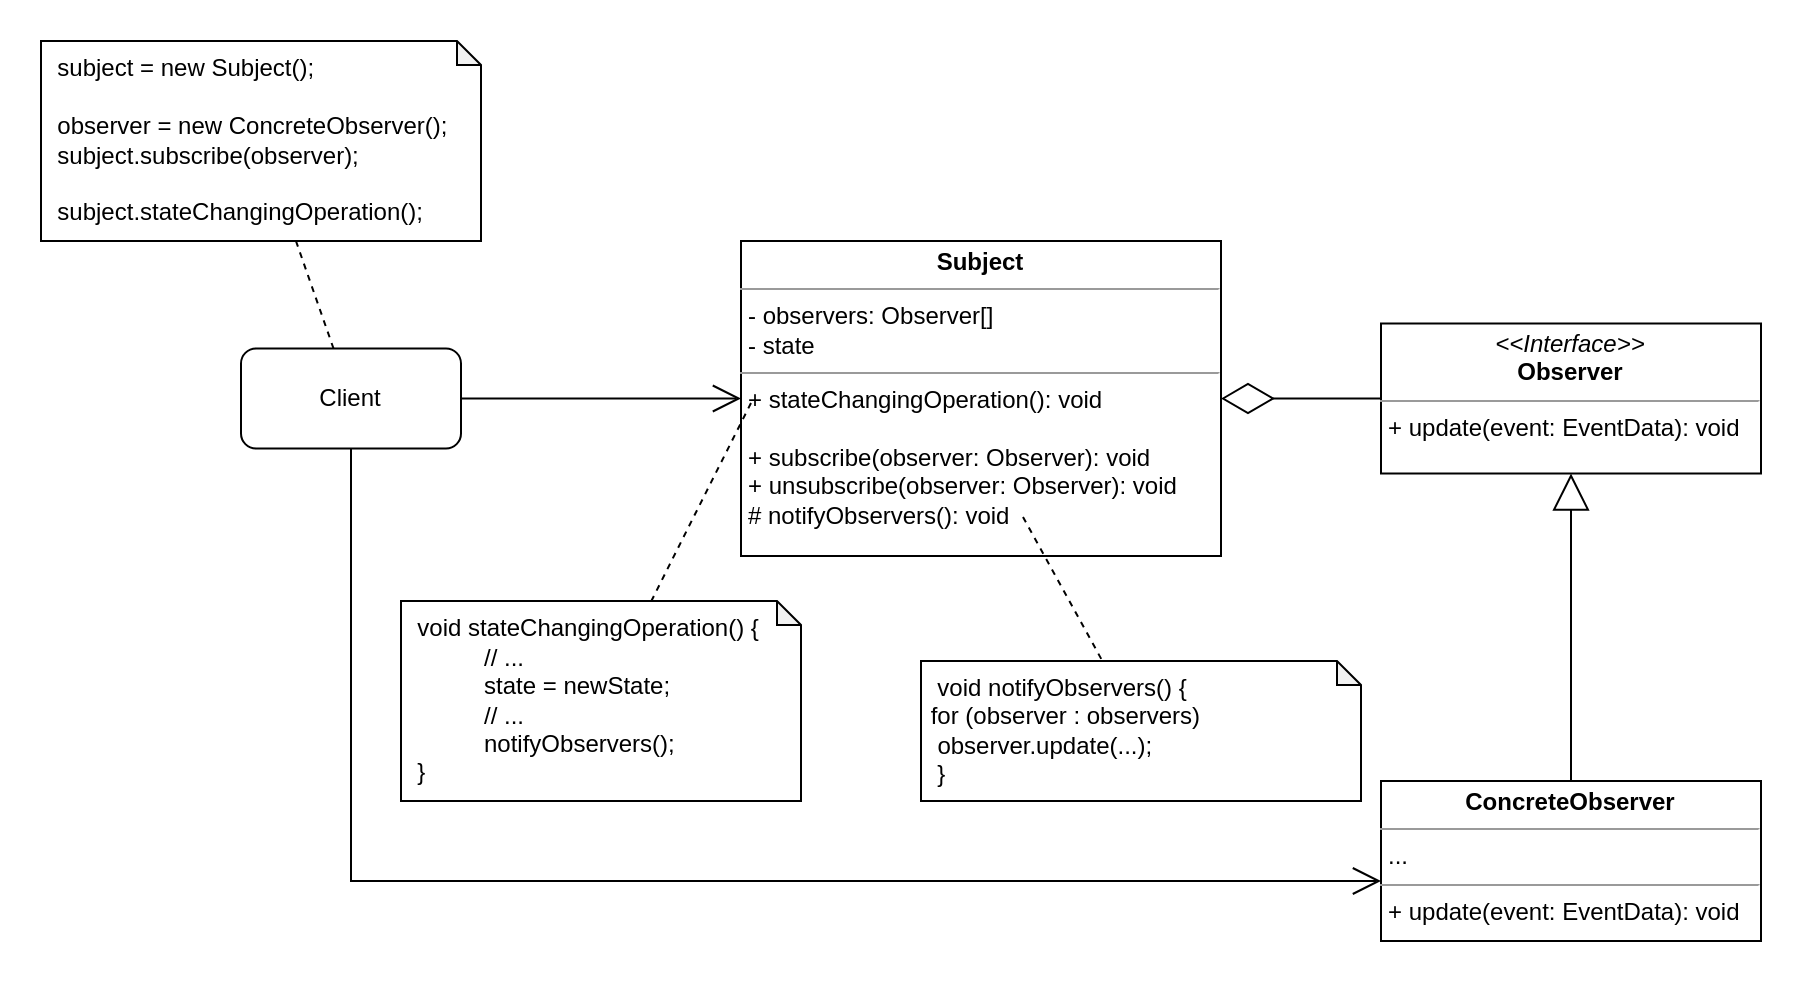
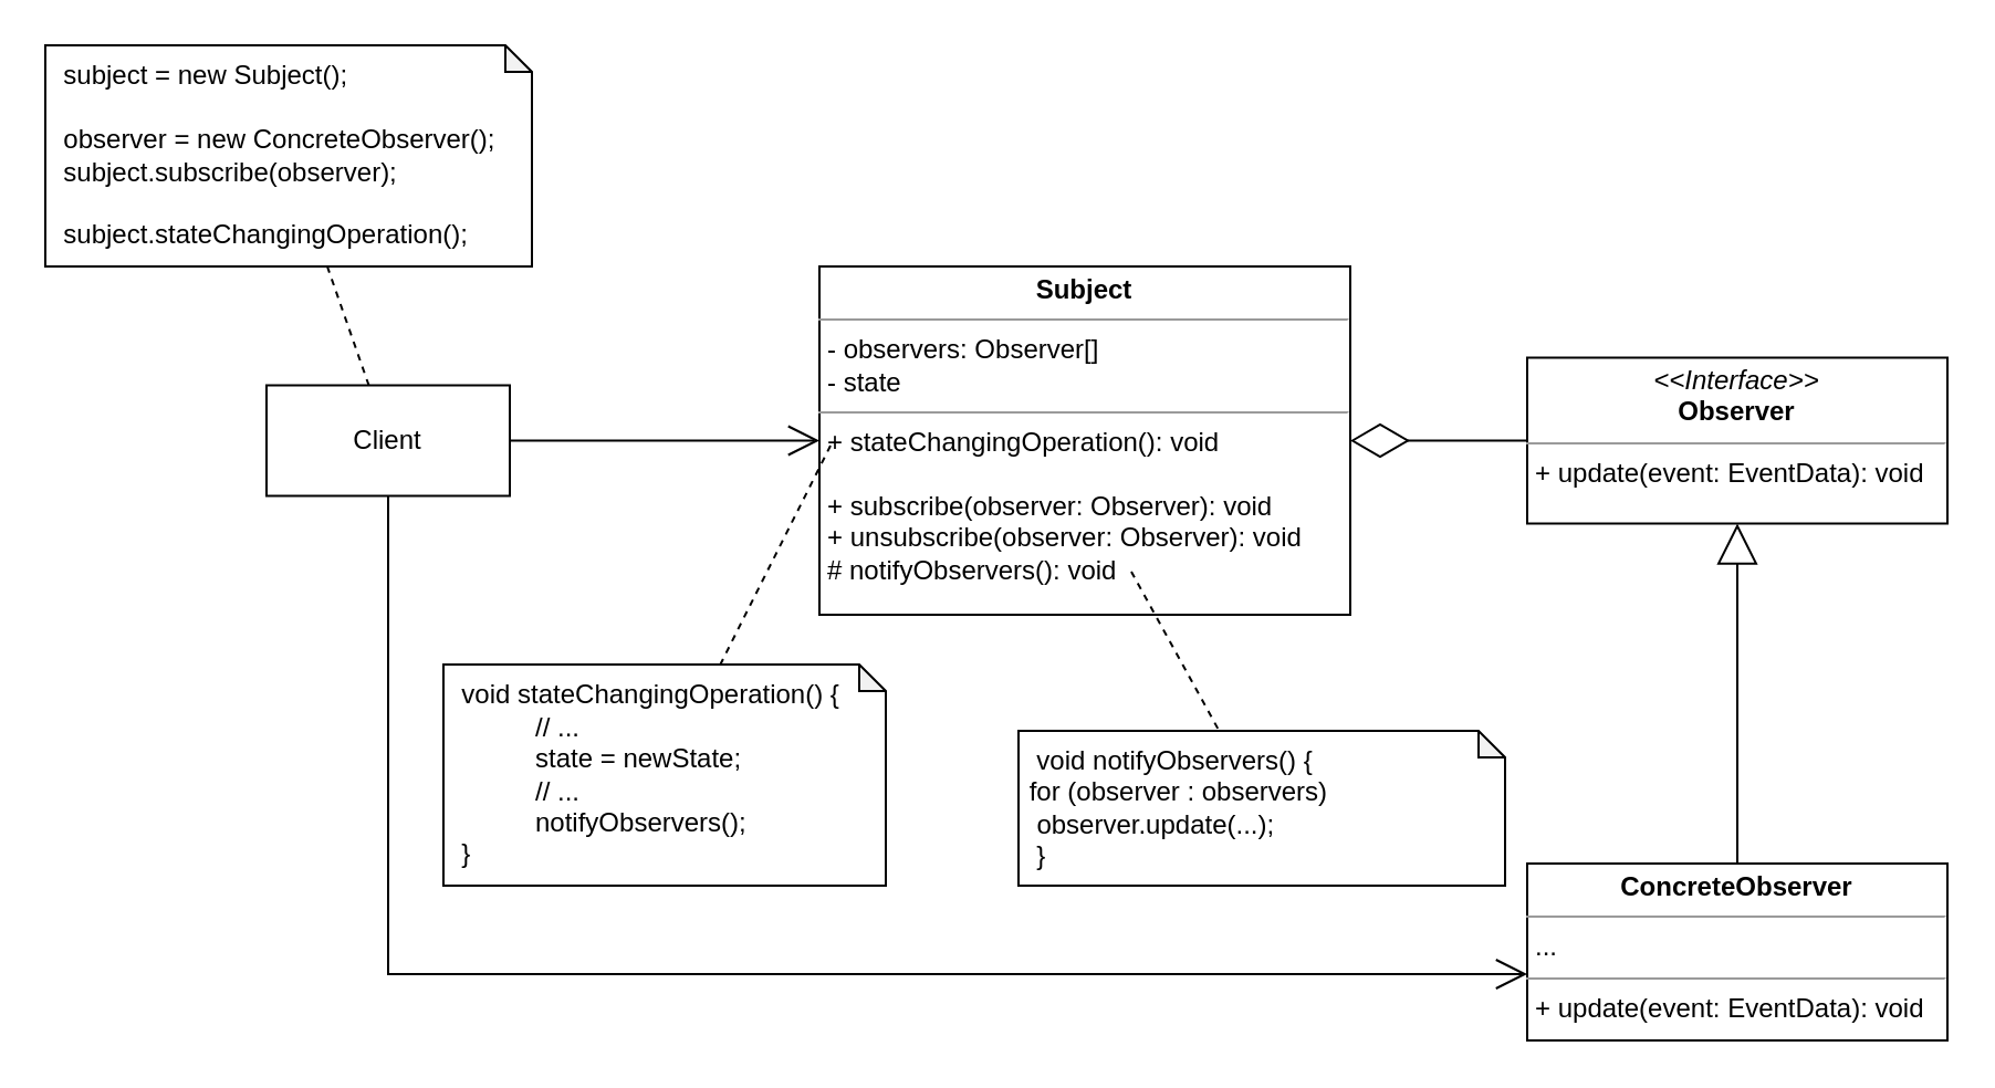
  <mxCell id="0" />
  <mxCell id="1" parent="0" />
  <mxCell id="2" value="&lt;p style=&quot;margin:0px;margin-top:4px;text-align:center;&quot;&gt;&lt;b&gt;Subject&lt;/b&gt;&lt;br&gt;&lt;/p&gt;&lt;hr size=&quot;1&quot;&gt;&lt;p style=&quot;margin:0px;margin-left:4px;&quot;&gt;- observers: Observer[]&lt;/p&gt;&lt;p style=&quot;margin:0px;margin-left:4px;&quot;&gt;- state&lt;/p&gt;&lt;hr size=&quot;1&quot;&gt;&lt;p style=&quot;margin:0px;margin-left:4px;&quot;&gt;+ stateChangingOperation(): void&lt;br&gt;&lt;/p&gt;&lt;p style=&quot;margin:0px;margin-left:4px;&quot;&gt;&lt;br&gt;&lt;/p&gt;&lt;p style=&quot;margin:0px;margin-left:4px;&quot;&gt;+ subscribe(observer: Observer): void&lt;/p&gt;&lt;p style=&quot;margin:0px;margin-left:4px;&quot;&gt;+ unsubscribe(observer: Observer): void&lt;/p&gt;&lt;p style=&quot;margin:0px;margin-left:4px;&quot;&gt;# notifyObservers(): void&lt;/p&gt;" style="verticalAlign=top;align=left;overflow=fill;fontSize=12;fontFamily=Helvetica;html=1;whiteSpace=wrap;" parent="1" vertex="1"><mxGeometry x="370" y="120" width="240" height="157.5" as="geometry" /></mxCell>
  <mxCell id="3" value="&lt;p style=&quot;margin:0px;margin-top:4px;text-align:center;&quot;&gt;&lt;b&gt;ConcreteObserver&lt;/b&gt;&lt;br&gt;&lt;/p&gt;&lt;hr size=&quot;1&quot;&gt;&lt;p style=&quot;margin:0px;margin-left:4px;&quot;&gt;...&lt;/p&gt;&lt;hr size=&quot;1&quot;&gt;&lt;p style=&quot;margin:0px;margin-left:4px;&quot;&gt;+ update(event: EventData): void&lt;br&gt;&lt;/p&gt;" style="verticalAlign=top;align=left;overflow=fill;fontSize=12;fontFamily=Helvetica;html=1;whiteSpace=wrap;" parent="1" vertex="1"><mxGeometry x="690" y="390" width="190" height="80" as="geometry" /></mxCell>
  <mxCell id="4" value="&lt;p style=&quot;margin:0px;margin-top:4px;text-align:center;&quot;&gt;&lt;i&gt;&amp;lt;&amp;lt;Interface&amp;gt;&amp;gt;&lt;/i&gt;&lt;br&gt;&lt;b&gt;Observer&lt;/b&gt;&lt;br&gt;&lt;/p&gt;&lt;hr size=&quot;1&quot;&gt;&lt;p style=&quot;margin:0px;margin-left:4px;&quot;&gt;&lt;/p&gt;&lt;p style=&quot;margin:0px;margin-left:4px;&quot;&gt;+ update(event: EventData): void&lt;br&gt;&lt;/p&gt;" style="verticalAlign=top;align=left;overflow=fill;fontSize=12;fontFamily=Helvetica;html=1;whiteSpace=wrap;" vertex="1" parent="1"><mxGeometry x="690" y="161.25" width="190" height="75" as="geometry" /></mxCell>
  <mxCell id="5" value="" style="endArrow=diamondThin;endFill=0;endSize=24;html=1;rounded=0;" edge="1" parent="1" source="4" target="2"><mxGeometry width="160" relative="1" as="geometry"><mxPoint x="540" y="216.25" as="sourcePoint" /><mxPoint x="700" y="216.25" as="targetPoint" /></mxGeometry></mxCell>
- <mxCell id="6" value="Client" style="html=1;whiteSpace=wrap;rounded=1;" vertex="1" parent="1"><mxGeometry x="120" y="173.75" width="110" height="50" as="geometry" /></mxCell>
+ <mxCell id="6" value="Client" style="html=1;whiteSpace=wrap;" vertex="1" parent="1"><mxGeometry x="120" y="173.75" width="110" height="50" as="geometry" /></mxCell>
  <mxCell id="7" value="" style="endArrow=open;endFill=1;endSize=12;html=1;rounded=0;" edge="1" parent="1" source="6" target="2"><mxGeometry width="160" relative="1" as="geometry"><mxPoint x="250" y="216.25" as="sourcePoint" /><mxPoint x="410" y="216.25" as="targetPoint" /></mxGeometry></mxCell>
  <mxCell id="8" value="" style="endArrow=open;endFill=1;endSize=12;html=1;rounded=0;edgeStyle=orthogonalEdgeStyle;" edge="1" parent="1" source="6" target="3"><mxGeometry width="160" relative="1" as="geometry"><mxPoint x="330" y="346.25" as="sourcePoint" /><mxPoint x="410" y="346.25" as="targetPoint" /><Array as="points"><mxPoint x="175" y="440" /></Array></mxGeometry></mxCell>
  <mxCell id="9" value="&amp;nbsp; subject = new Subject();&lt;br&gt;&lt;br&gt;&amp;nbsp; observer = new ConcreteObserver();&lt;br&gt;&amp;nbsp; subject.subscribe(observer);&lt;br&gt;&lt;br&gt;&amp;nbsp; subject.stateChangingOperation();" style="shape=note;whiteSpace=wrap;html=1;backgroundOutline=1;darkOpacity=0.05;size=12;align=left;" vertex="1" parent="1"><mxGeometry x="20" y="20" width="220" height="100" as="geometry" /></mxCell>
  <mxCell id="10" value="" style="endArrow=block;endSize=16;endFill=0;html=1;rounded=0;" edge="1" parent="1" source="3" target="4"><mxGeometry width="160" relative="1" as="geometry"><mxPoint x="390" y="306.25" as="sourcePoint" /><mxPoint x="550" y="306.25" as="targetPoint" /></mxGeometry></mxCell>
  <mxCell id="11" value="" style="endArrow=none;dashed=1;html=1;rounded=0;" edge="1" parent="1" source="9" target="6"><mxGeometry width="50" height="50" relative="1" as="geometry"><mxPoint x="430" y="226.25" as="sourcePoint" /><mxPoint x="480" y="176.25" as="targetPoint" /></mxGeometry></mxCell>
  <mxCell id="12" value="&lt;div&gt;&amp;nbsp; void notifyObservers() {&lt;/div&gt;&lt;div&gt;&lt;span style=&quot;white-space: pre;&quot;&gt; &lt;/span&gt;for (observer : observers)&lt;/div&gt;&lt;div&gt;&lt;span style=&quot;&quot;&gt;  &lt;/span&gt;&lt;span style=&quot;white-space: pre;&quot;&gt; &lt;/span&gt;&lt;span style=&quot;white-space: pre;&quot;&gt; &lt;/span&gt;observer.update(...);&lt;/div&gt;&lt;div&gt;&amp;nbsp; }&lt;/div&gt;" style="shape=note;whiteSpace=wrap;html=1;backgroundOutline=1;darkOpacity=0.05;size=12;align=left;" vertex="1" parent="1"><mxGeometry x="460" y="330" width="220" height="70" as="geometry" /></mxCell>
  <mxCell id="13" value="" style="endArrow=none;dashed=1;html=1;rounded=0;" edge="1" parent="1" target="12"><mxGeometry width="50" height="50" relative="1" as="geometry"><mxPoint x="511" y="258" as="sourcePoint" /><mxPoint x="236" y="184" as="targetPoint" /></mxGeometry></mxCell>
  <mxCell id="14" value="&lt;div&gt;&amp;nbsp; void stateChangingOperation() {&lt;/div&gt;&lt;blockquote style=&quot;margin: 0 0 0 40px; border: none; padding: 0px;&quot;&gt;&lt;div&gt;// ...&lt;/div&gt;&lt;div&gt;state = newState;&lt;/div&gt;&lt;div&gt;// ...&lt;/div&gt;&lt;div&gt;notifyObservers();&lt;/div&gt;&lt;/blockquote&gt;&lt;div&gt;&amp;nbsp; }&lt;/div&gt;" style="shape=note;whiteSpace=wrap;html=1;backgroundOutline=1;darkOpacity=0.05;size=12;align=left;verticalAlign=middle;" vertex="1" parent="1"><mxGeometry x="200" y="300" width="200" height="100" as="geometry" /></mxCell>
  <mxCell id="15" value="" style="endArrow=none;dashed=1;html=1;rounded=0;" edge="1" parent="1" target="14"><mxGeometry width="50" height="50" relative="1" as="geometry"><mxPoint x="375" y="201" as="sourcePoint" /><mxPoint x="561" y="340" as="targetPoint" /></mxGeometry></mxCell>
